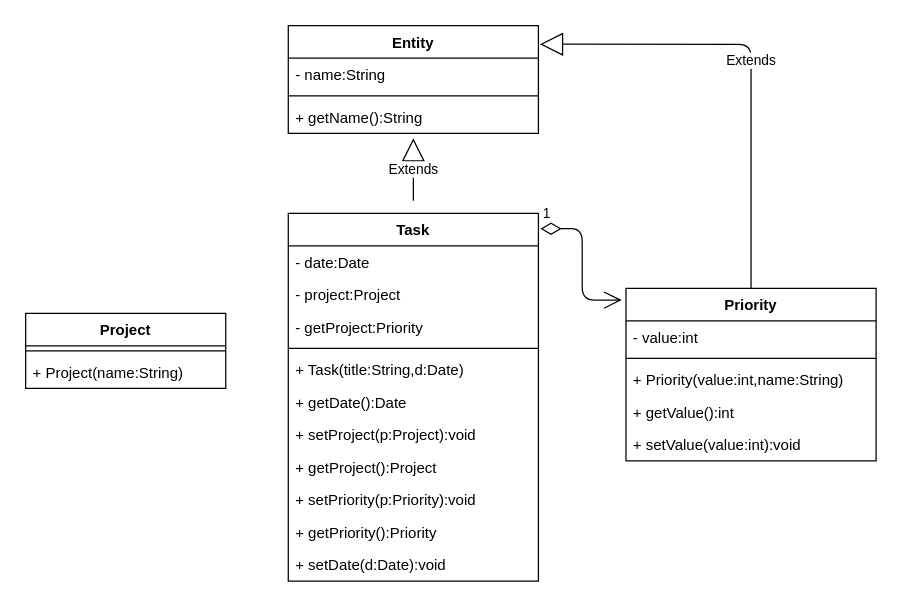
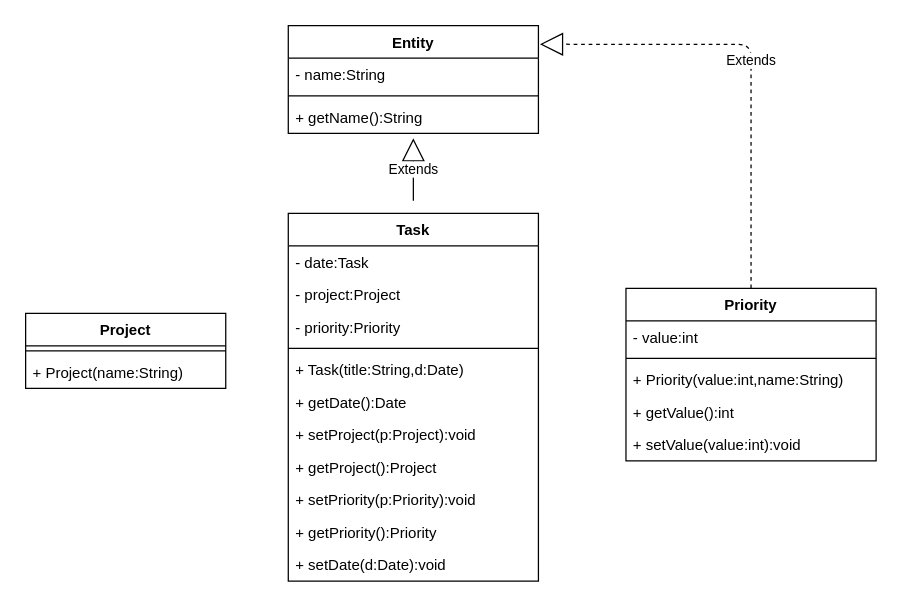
  <mxCell id="0" />
  <mxCell id="1" parent="0" />
  <mxCell id="2" value="Task" style="swimlane;fontStyle=1;align=center;verticalAlign=top;childLayout=stackLayout;horizontal=1;startSize=26;horizontalStack=0;resizeParent=1;resizeParentMax=0;resizeLast=0;collapsible=1;marginBottom=0;" parent="1" vertex="1"><mxGeometry x="230" y="170" width="200" height="294" as="geometry" /></mxCell>
- <mxCell id="3" value="- date:Date" style="text;strokeColor=none;fillColor=none;align=left;verticalAlign=top;spacingLeft=4;spacingRight=4;overflow=hidden;rotatable=0;points=[[0,0.5],[1,0.5]];portConstraint=eastwest;" parent="2" vertex="1"><mxGeometry y="26" width="200" height="26" as="geometry" /></mxCell>
+ <mxCell id="3" value="- date:Task" style="text;strokeColor=none;fillColor=none;align=left;verticalAlign=top;spacingLeft=4;spacingRight=4;overflow=hidden;rotatable=0;points=[[0,0.5],[1,0.5]];portConstraint=eastwest;" parent="2" vertex="1"><mxGeometry y="26" width="200" height="26" as="geometry" /></mxCell>
  <mxCell id="4" value="- project:Project" style="text;strokeColor=none;fillColor=none;align=left;verticalAlign=top;spacingLeft=4;spacingRight=4;overflow=hidden;rotatable=0;points=[[0,0.5],[1,0.5]];portConstraint=eastwest;" parent="2" vertex="1"><mxGeometry y="52" width="200" height="26" as="geometry" /></mxCell>
- <mxCell id="5" value="- getProject:Priority" style="text;strokeColor=none;fillColor=none;align=left;verticalAlign=top;spacingLeft=4;spacingRight=4;overflow=hidden;rotatable=0;points=[[0,0.5],[1,0.5]];portConstraint=eastwest;" parent="2" vertex="1"><mxGeometry y="78" width="200" height="26" as="geometry" /></mxCell>
+ <mxCell id="5" value="- priority:Priority" style="text;strokeColor=none;fillColor=none;align=left;verticalAlign=top;spacingLeft=4;spacingRight=4;overflow=hidden;rotatable=0;points=[[0,0.5],[1,0.5]];portConstraint=eastwest;" parent="2" vertex="1"><mxGeometry y="78" width="200" height="26" as="geometry" /></mxCell>
  <mxCell id="6" value="" style="line;strokeWidth=1;fillColor=none;align=left;verticalAlign=middle;spacingTop=-1;spacingLeft=3;spacingRight=3;rotatable=0;labelPosition=right;points=[];portConstraint=eastwest;" parent="2" vertex="1"><mxGeometry y="104" width="200" height="8" as="geometry" /></mxCell>
  <mxCell id="7" value="+ Task(title:String,d:Date)" style="text;strokeColor=none;fillColor=none;align=left;verticalAlign=top;spacingLeft=4;spacingRight=4;overflow=hidden;rotatable=0;points=[[0,0.5],[1,0.5]];portConstraint=eastwest;" parent="2" vertex="1"><mxGeometry y="112" width="200" height="26" as="geometry" /></mxCell>
  <mxCell id="8" value="+ getDate():Date" style="text;strokeColor=none;fillColor=none;align=left;verticalAlign=top;spacingLeft=4;spacingRight=4;overflow=hidden;rotatable=0;points=[[0,0.5],[1,0.5]];portConstraint=eastwest;" parent="2" vertex="1"><mxGeometry y="138" width="200" height="26" as="geometry" /></mxCell>
  <mxCell id="9" value="+ setProject(p:Project):void" style="text;strokeColor=none;fillColor=none;align=left;verticalAlign=top;spacingLeft=4;spacingRight=4;overflow=hidden;rotatable=0;points=[[0,0.5],[1,0.5]];portConstraint=eastwest;" parent="2" vertex="1"><mxGeometry y="164" width="200" height="26" as="geometry" /></mxCell>
  <mxCell id="10" value="+ getProject():Project" style="text;strokeColor=none;fillColor=none;align=left;verticalAlign=top;spacingLeft=4;spacingRight=4;overflow=hidden;rotatable=0;points=[[0,0.5],[1,0.5]];portConstraint=eastwest;" parent="2" vertex="1"><mxGeometry y="190" width="200" height="26" as="geometry" /></mxCell>
  <mxCell id="11" value="+ setPriority(p:Priority):void" style="text;strokeColor=none;fillColor=none;align=left;verticalAlign=top;spacingLeft=4;spacingRight=4;overflow=hidden;rotatable=0;points=[[0,0.5],[1,0.5]];portConstraint=eastwest;" parent="2" vertex="1"><mxGeometry y="216" width="200" height="26" as="geometry" /></mxCell>
  <mxCell id="12" value="+ getPriority():Priority" style="text;strokeColor=none;fillColor=none;align=left;verticalAlign=top;spacingLeft=4;spacingRight=4;overflow=hidden;rotatable=0;points=[[0,0.5],[1,0.5]];portConstraint=eastwest;" parent="2" vertex="1"><mxGeometry y="242" width="200" height="26" as="geometry" /></mxCell>
  <mxCell id="13" value="+ setDate(d:Date):void" style="text;strokeColor=none;fillColor=none;align=left;verticalAlign=top;spacingLeft=4;spacingRight=4;overflow=hidden;rotatable=0;points=[[0,0.5],[1,0.5]];portConstraint=eastwest;" parent="2" vertex="1"><mxGeometry y="268" width="200" height="26" as="geometry" /></mxCell>
- <mxCell id="14" value="1" style="endArrow=open;html=1;endSize=12;startArrow=diamondThin;startSize=14;startFill=0;edgeStyle=orthogonalEdgeStyle;align=left;verticalAlign=bottom;exitX=1.008;exitY=0.042;exitDx=0;exitDy=0;exitPerimeter=0;entryX=-0.017;entryY=0.068;entryDx=0;entryDy=0;entryPerimeter=0;" parent="1" source="2" target="15" edge="1"><mxGeometry x="-1" y="3" relative="1" as="geometry"><mxPoint x="250" y="390" as="sourcePoint" /><mxPoint x="410" y="390" as="targetPoint" /></mxGeometry></mxCell>
  <mxCell id="15" value="Priority" style="swimlane;fontStyle=1;align=center;verticalAlign=top;childLayout=stackLayout;horizontal=1;startSize=26;horizontalStack=0;resizeParent=1;resizeParentMax=0;resizeLast=0;collapsible=1;marginBottom=0;" parent="1" vertex="1"><mxGeometry x="500" y="230" width="200" height="138" as="geometry" /></mxCell>
  <mxCell id="16" value="- value:int" style="text;strokeColor=none;fillColor=none;align=left;verticalAlign=top;spacingLeft=4;spacingRight=4;overflow=hidden;rotatable=0;points=[[0,0.5],[1,0.5]];portConstraint=eastwest;" parent="15" vertex="1"><mxGeometry y="26" width="200" height="26" as="geometry" /></mxCell>
  <mxCell id="17" value="" style="line;strokeWidth=1;fillColor=none;align=left;verticalAlign=middle;spacingTop=-1;spacingLeft=3;spacingRight=3;rotatable=0;labelPosition=right;points=[];portConstraint=eastwest;" parent="15" vertex="1"><mxGeometry y="52" width="200" height="8" as="geometry" /></mxCell>
  <mxCell id="18" value="+ Priority(value:int,name:String)" style="text;strokeColor=none;fillColor=none;align=left;verticalAlign=top;spacingLeft=4;spacingRight=4;overflow=hidden;rotatable=0;points=[[0,0.5],[1,0.5]];portConstraint=eastwest;" parent="15" vertex="1"><mxGeometry y="60" width="200" height="26" as="geometry" /></mxCell>
  <mxCell id="19" value="+ getValue():int" style="text;strokeColor=none;fillColor=none;align=left;verticalAlign=top;spacingLeft=4;spacingRight=4;overflow=hidden;rotatable=0;points=[[0,0.5],[1,0.5]];portConstraint=eastwest;" parent="15" vertex="1"><mxGeometry y="86" width="200" height="26" as="geometry" /></mxCell>
  <mxCell id="20" value="+ setValue(value:int):void" style="text;strokeColor=none;fillColor=none;align=left;verticalAlign=top;spacingLeft=4;spacingRight=4;overflow=hidden;rotatable=0;points=[[0,0.5],[1,0.5]];portConstraint=eastwest;" parent="15" vertex="1"><mxGeometry y="112" width="200" height="26" as="geometry" /></mxCell>
  <mxCell id="21" value="Project" style="swimlane;fontStyle=1;align=center;verticalAlign=top;childLayout=stackLayout;horizontal=1;startSize=26;horizontalStack=0;resizeParent=1;resizeParentMax=0;resizeLast=0;collapsible=1;marginBottom=0;" parent="1" vertex="1"><mxGeometry x="20" y="250" width="160" height="60" as="geometry" /></mxCell>
  <mxCell id="22" value="" style="line;strokeWidth=1;fillColor=none;align=left;verticalAlign=middle;spacingTop=-1;spacingLeft=3;spacingRight=3;rotatable=0;labelPosition=right;points=[];portConstraint=eastwest;" parent="21" vertex="1"><mxGeometry y="26" width="160" height="8" as="geometry" /></mxCell>
  <mxCell id="23" value="+ Project(name:String)" style="text;strokeColor=none;fillColor=none;align=left;verticalAlign=top;spacingLeft=4;spacingRight=4;overflow=hidden;rotatable=0;points=[[0,0.5],[1,0.5]];portConstraint=eastwest;" parent="21" vertex="1"><mxGeometry y="34" width="160" height="26" as="geometry" /></mxCell>
  <mxCell id="24" value="Entity" style="swimlane;fontStyle=1;align=center;verticalAlign=top;childLayout=stackLayout;horizontal=1;startSize=26;horizontalStack=0;resizeParent=1;resizeParentMax=0;resizeLast=0;collapsible=1;marginBottom=0;" parent="1" vertex="1"><mxGeometry x="230" y="20" width="200" height="86" as="geometry" /></mxCell>
  <mxCell id="25" value="- name:String" style="text;strokeColor=none;fillColor=none;align=left;verticalAlign=top;spacingLeft=4;spacingRight=4;overflow=hidden;rotatable=0;points=[[0,0.5],[1,0.5]];portConstraint=eastwest;" parent="24" vertex="1"><mxGeometry y="26" width="200" height="26" as="geometry" /></mxCell>
  <mxCell id="26" value="" style="line;strokeWidth=1;fillColor=none;align=left;verticalAlign=middle;spacingTop=-1;spacingLeft=3;spacingRight=3;rotatable=0;labelPosition=right;points=[];portConstraint=eastwest;" parent="24" vertex="1"><mxGeometry y="52" width="200" height="8" as="geometry" /></mxCell>
  <mxCell id="27" value="+ getName():String" style="text;strokeColor=none;fillColor=none;align=left;verticalAlign=top;spacingLeft=4;spacingRight=4;overflow=hidden;rotatable=0;points=[[0,0.5],[1,0.5]];portConstraint=eastwest;" parent="24" vertex="1"><mxGeometry y="60" width="200" height="26" as="geometry" /></mxCell>
- <mxCell id="28" value="Extends" style="endArrow=block;endSize=16;endFill=0;html=1;exitX=0.5;exitY=0;exitDx=0;exitDy=0;entryX=1.006;entryY=0.172;entryDx=0;entryDy=0;entryPerimeter=0;" parent="1" source="15" target="24" edge="1"><mxGeometry width="160" relative="1" as="geometry"><mxPoint x="410" y="200" as="sourcePoint" /><mxPoint x="450" y="63" as="targetPoint" /><Array as="points"><mxPoint x="600" y="35" /></Array></mxGeometry></mxCell>
+ <mxCell id="28" value="Extends" style="endArrow=block;endSize=16;endFill=0;html=1;exitX=0.5;exitY=0;exitDx=0;exitDy=0;entryX=1.006;entryY=0.172;entryDx=0;entryDy=0;entryPerimeter=0;dashed=1;" parent="1" source="15" target="24" edge="1"><mxGeometry width="160" relative="1" as="geometry"><mxPoint x="410" y="200" as="sourcePoint" /><mxPoint x="450" y="63" as="targetPoint" /><Array as="points"><mxPoint x="600" y="35" /></Array></mxGeometry></mxCell>
  <mxCell id="29" value="Extends" style="endArrow=block;endSize=16;endFill=0;html=1;" parent="1" edge="1"><mxGeometry width="160" relative="1" as="geometry"><mxPoint x="330" y="160" as="sourcePoint" /><mxPoint x="330" y="110" as="targetPoint" /></mxGeometry></mxCell>
